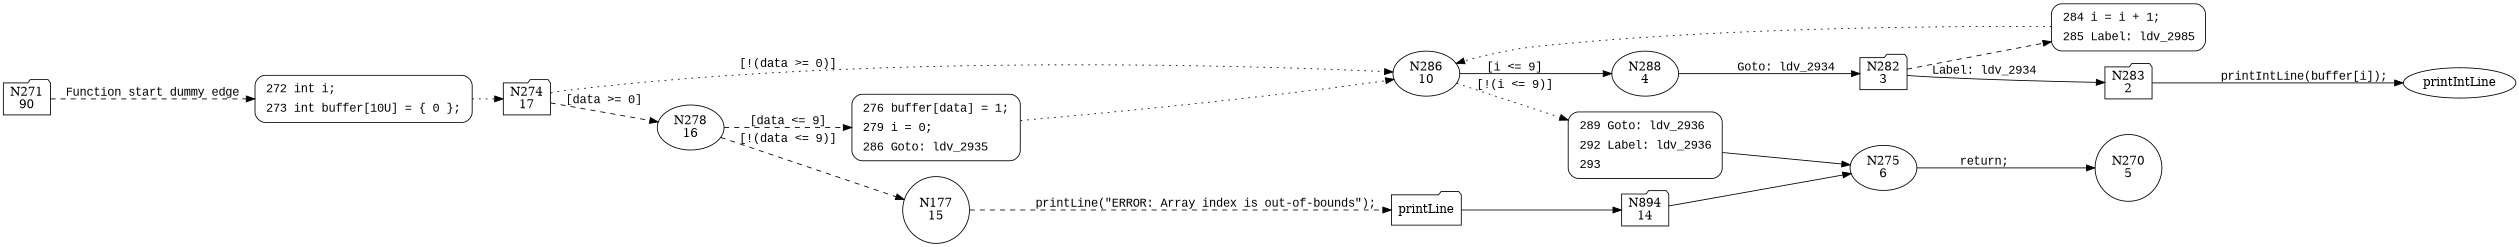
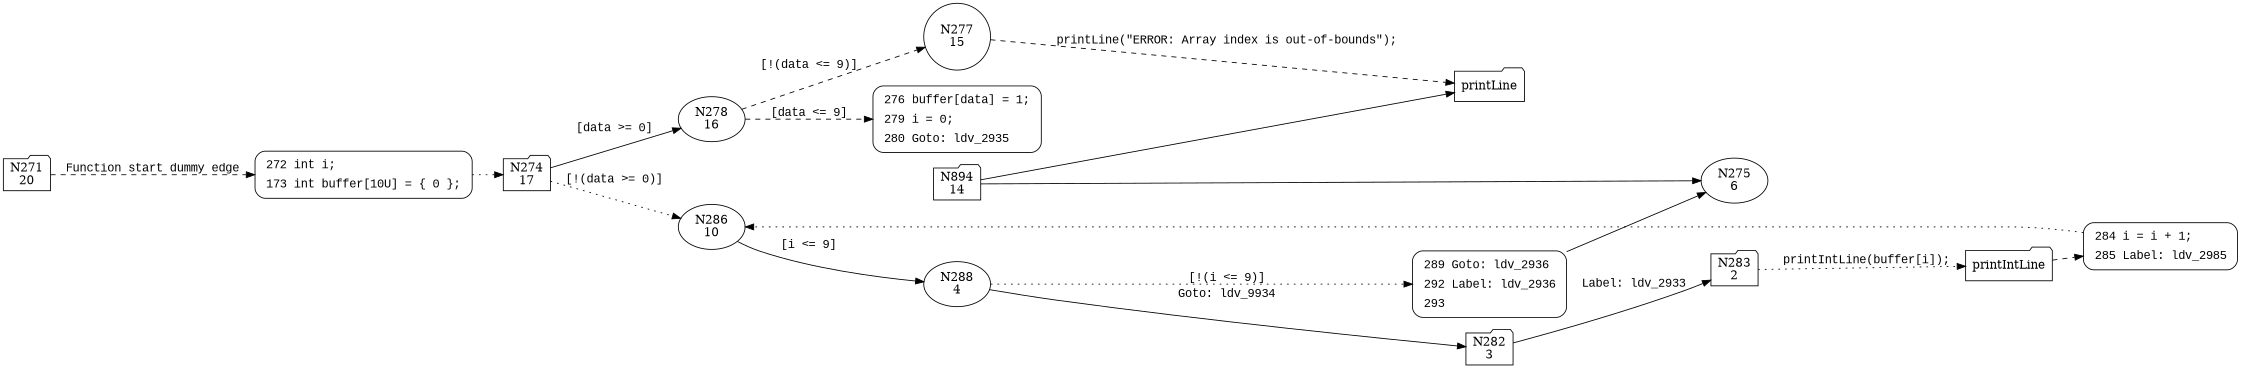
  digraph {
    rankdir=LR
    node [shape=folder]
    edge [fontname="Courier New" style=solid]
-   n1 [label="N271\n90"]
-   n2 [fillcolor=white fontname="Courier New" label=<<table border="0" cellborder="0" cellpadding="3" bgcolor="white"><tr><td align="right">272</td><td align="left">int i;</td></tr><tr><td align="right">273</td><td align="left">int buffer[10U] = &#123; 0 &#125;;</td></tr></table>> penwidth=1 shape=Mrecord style="filled,bold"]
+   n1 [label="N271\n20"]
+   n2 [fillcolor=white fontname="Courier New" label=<<table border="0" cellborder="0" cellpadding="3" bgcolor="white"><tr><td align="right">272</td><td align="left">int i;</td></tr><tr><td align="right">173</td><td align="left">int buffer[10U] = &#123; 0 &#125;;</td></tr></table>> penwidth=1 shape=Mrecord style="filled,bold"]
    n3 [label="N274\n17"]
    n4 [label="N278\n16" shape=ellipse]
    n5 [label="N286\n10" shape=ellipse]
-   n6 [label="N177\n15" shape=circle]
-   n7 [fillcolor=white fontname="Courier New" label=<<table border="0" cellborder="0" cellpadding="3" bgcolor="white"><tr><td align="right">276</td><td align="left">buffer[data] = 1;</td></tr><tr><td align="right">279</td><td align="left">i = 0;</td></tr><tr><td align="right">286</td><td align="left">Goto: ldv_2935</td></tr></table>> penwidth=1 shape=Mrecord style="filled,bold"]
+   n6 [label="N277\n15" shape=circle]
+   n7 [fillcolor=white fontname="Courier New" label=<<table border="0" cellborder="0" cellpadding="3" bgcolor="white"><tr><td align="right">276</td><td align="left">buffer[data] = 1;</td></tr><tr><td align="right">279</td><td align="left">i = 0;</td></tr><tr><td align="right">280</td><td align="left">Goto: ldv_2935</td></tr></table>> penwidth=1 shape=Mrecord style="filled,bold"]
    n8 [label=printLine]
    n9 [label="N894\n14"]
    n10 [label="N275\n6" shape=ellipse]
-   n11 [label="N270\n5" shape=circle]
    n12 [label="N288\n4" shape=ellipse]
    n13 [fillcolor=white fontname="Courier New" label=<<table border="0" cellborder="0" cellpadding="3" bgcolor="white"><tr><td align="right">289</td><td align="left">Goto: ldv_2936</td></tr><tr><td align="right">292</td><td align="left">Label: ldv_2936</td></tr><tr><td align="right">293</td><td align="left"></td></tr></table>> penwidth=1 shape=Mrecord style="filled,bold"]
    n14 [label="N282\n3"]
    n15 [label="N283\n2"]
-   n16 [label=printIntLine shape=ellipse]
+   n16 [label=printIntLine]
    n17 [fillcolor=white fontname="Courier New" label=<<table border="0" cellborder="0" cellpadding="3" bgcolor="white"><tr><td align="right">284</td><td align="left">i = i + 1;</td></tr><tr><td align="right">285</td><td align="left">Label: ldv_2985</td></tr></table>> penwidth=1 shape=Mrecord style="filled,bold"]
    n1 -> n2 [label="Function start dummy edge" style=dashed]
    n2 -> n3 [style=dotted fontname=""]
-   n3 -> n4 [label="[data >= 0]" style=dashed]
+   n3 -> n4 [label="[data >= 0]"]
    n3 -> n5 [label="[!(data >= 0)]" style=dotted]
    n4 -> n6 [label="[!(data <= 9)]" style=dashed]
    n4 -> n7 [label="[data <= 9]" style=dashed]
    n5 -> n12 [label="[i <= 9]"]
-   n5 -> n13 [label="[!(i <= 9)]" style=dotted]
+   n12 -> n13 [label="[!(i <= 9)]" style=dotted]
    n6 -> n8 [label="printLine(\"ERROR: Array index is out-of-bounds\");" style=dashed]
-   n7 -> n5 [style=dotted fontname=""]
-   n8 -> n9
+   n9 -> n8
    n9 -> n10
-   n10 -> n11 [label="return;"]
-   n12 -> n14 [label="Goto: ldv_2934"]
+   n12 -> n14 [label="Goto: ldv_9934"]
    n13 -> n10 [fontname=""]
-   n14 -> n15 [label="Label: ldv_2934"]
-   n15 -> n16 [label="printIntLine(buffer[i]);"]
-   n14 -> n17 [style=dashed]
+   n14 -> n15 [label="Label: ldv_2933"]
+   n15 -> n16 [label="printIntLine(buffer[i]);" style=dotted]
+   n16 -> n17 [style=dashed]
    n17 -> n5 [style=dotted fontname=""]
  }
